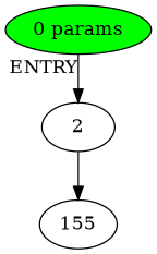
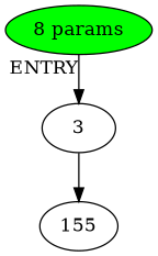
  digraph {
-   n1 [label=2]
+   n1 [label=3]
    n2 [label=155]
-   n3 [fillcolor=green label="0 params" style=filled]
+   n3 [fillcolor=green label="8 params" style=filled]
    n1 -> n2
    n3 -> n1 [xlabel=ENTRY]
  }
